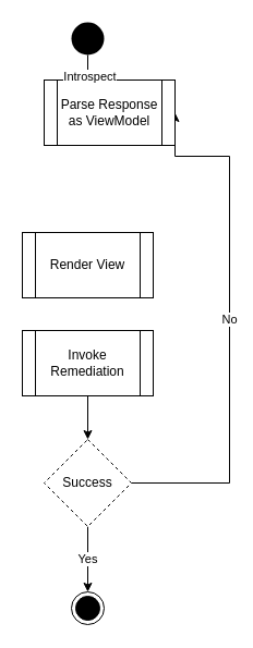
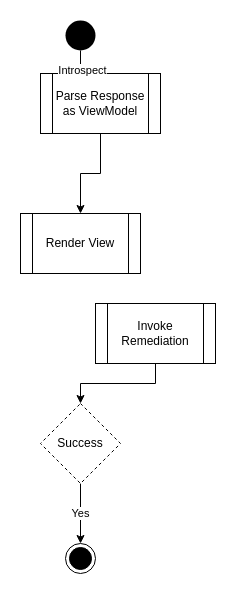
  <mxCell id="0" />
  <mxCell id="1" parent="0" />
  <mxCell id="2" value="Render View" style="shape=process;whiteSpace=wrap;html=1;backgroundOutline=1;" vertex="1" parent="1"><mxGeometry x="20" y="213" width="120" height="60" as="geometry" /></mxCell>
  <mxCell id="3" style="edgeStyle=orthogonalEdgeStyle;rounded=0;orthogonalLoop=1;jettySize=auto;html=1;entryX=0.5;entryY=0;entryDx=0;entryDy=0;" edge="1" parent="1" source="4" target="7"><mxGeometry relative="1" as="geometry" /></mxCell>
- <mxCell id="4" value="Invoke Remediation" style="shape=process;whiteSpace=wrap;html=1;backgroundOutline=1;" vertex="1" parent="1"><mxGeometry x="20" y="303" width="120" height="60" as="geometry" /></mxCell>
+ <mxCell id="4" value="Invoke Remediation" style="shape=process;whiteSpace=wrap;html=1;backgroundOutline=1;" vertex="1" parent="1"><mxGeometry x="95" y="303" width="120" height="60" as="geometry" /></mxCell>
  <mxCell id="5" value="Yes" style="edgeStyle=orthogonalEdgeStyle;rounded=0;orthogonalLoop=1;jettySize=auto;html=1;entryX=0.5;entryY=0;entryDx=0;entryDy=0;" edge="1" parent="1" source="7" target="8"><mxGeometry relative="1" as="geometry" /></mxCell>
- <mxCell id="6" value="No" style="edgeStyle=orthogonalEdgeStyle;rounded=0;orthogonalLoop=1;jettySize=auto;html=1;entryX=1;entryY=0.5;entryDx=0;entryDy=0;" edge="1" parent="1" source="7" target="10"><mxGeometry relative="1" as="geometry"><mxPoint x="220" y="140" as="targetPoint" /><Array as="points"><mxPoint x="210" y="443" /><mxPoint x="210" y="143" /></Array></mxGeometry></mxCell>
  <mxCell id="7" value="Success" style="rhombus;whiteSpace=wrap;html=1;dashed=1;" vertex="1" parent="1"><mxGeometry x="40" y="403" width="80" height="80" as="geometry" /></mxCell>
  <mxCell id="8" value="" style="ellipse;html=1;shape=endState;fillColor=#000000;strokeColor=#000000;" vertex="1" parent="1"><mxGeometry x="65" y="543" width="30" height="30" as="geometry" /></mxCell>
+ <mxCell id="9" style="edgeStyle=orthogonalEdgeStyle;rounded=0;orthogonalLoop=1;jettySize=auto;html=1;entryX=0.5;entryY=0;entryDx=0;entryDy=0;" edge="1" parent="1" source="10" target="2"><mxGeometry relative="1" as="geometry" /></mxCell>
  <mxCell id="10" value="Parse Response as ViewModel" style="shape=process;whiteSpace=wrap;html=1;backgroundOutline=1;" vertex="1" parent="1"><mxGeometry x="40" y="73" width="120" height="60" as="geometry" /></mxCell>
  <mxCell id="11" value="Introspect" style="edgeStyle=orthogonalEdgeStyle;rounded=0;orthogonalLoop=1;jettySize=auto;html=1;entryX=0.5;entryY=0;entryDx=0;entryDy=0;" edge="1" parent="1" source="12" target="10"><mxGeometry relative="1" as="geometry" /></mxCell>
  <mxCell id="12" value="" style="ellipse;fillColor=#000000;strokeColor=none;" vertex="1" parent="1"><mxGeometry x="65" y="20" width="30" height="30" as="geometry" /></mxCell>
